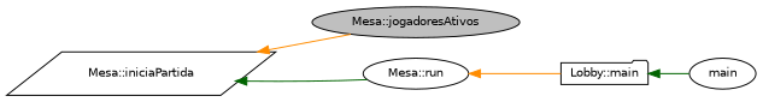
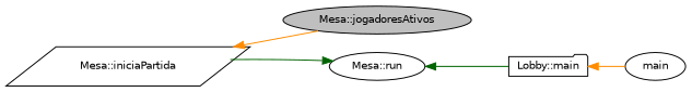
  digraph {
    rankdir=LR
    node [color=black fillcolor=white fontname=Helvetica fontsize=10 shape=ellipse style=filled]
    edge [color=darkorange dir=back fontname=Helvetica fontsize=10 labelfontname=Helvetica labelfontsize=10 style=solid]
    n1 [fillcolor=grey75 fontcolor=black height=0.2 label="Mesa::jogadoresAtivos" width=0.4]
    n2 [height=0.2 label="Mesa::iniciaPartida" shape=parallelogram width=0.4]
    n3 [height=0.2 label="Mesa::run" width=0.4]
    n4 [height=0.2 label="Lobby::main" shape=folder width=0.4]
    n5 [height=0.2 label=main width=0.4]
    n2 -> n1
-   n2 -> n3 [color=darkgreen]
-   n3 -> n4
-   n4 -> n5 [color=darkgreen]
+   n3 -> n2 [color=darkgreen]
+   n3 -> n4 [color=darkgreen]
+   n4 -> n5
  }
